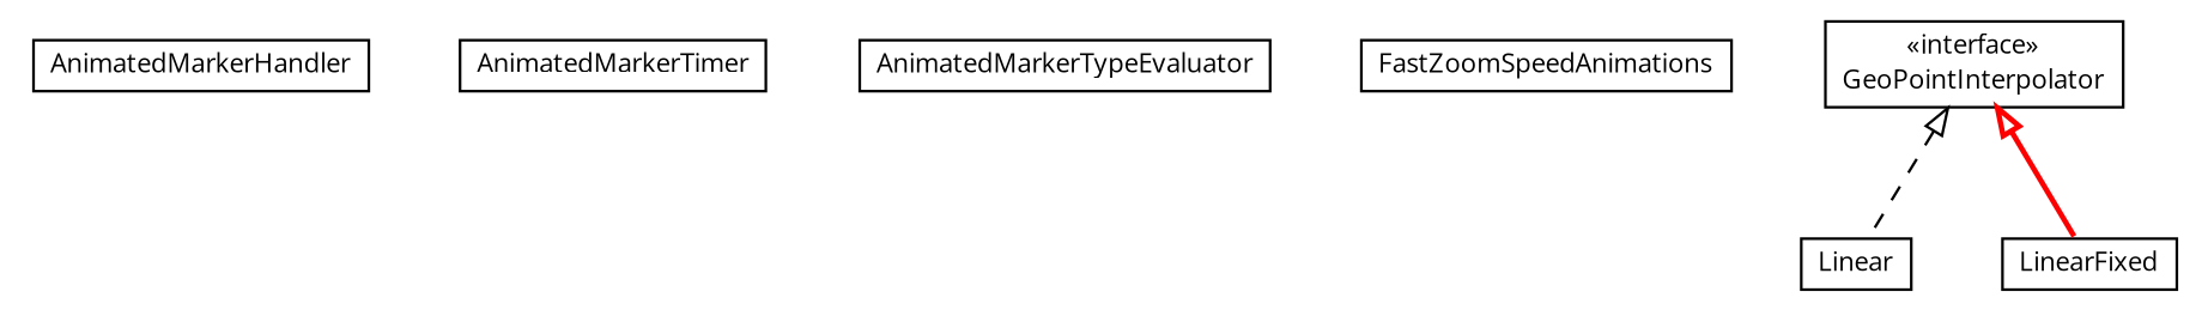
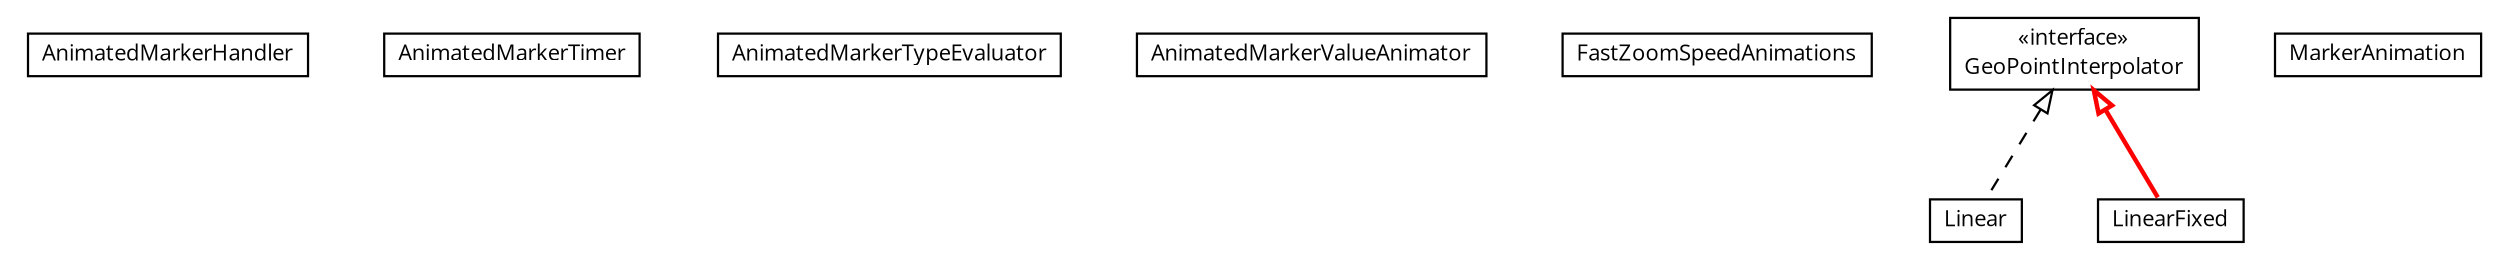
  digraph {
    fontname="Open Sans"
    nodesep=0.25
    ranksep=0.5
    node [fontcolor=black fontname="Open Sans" fontsize=10.0 shape=plaintext]
    edge [arrowtail=empty dir=back fontname="Open Sans" fontsize=10 headport=p labelfontname=arial labelfontsize=10 tailport=p]
    n1 [label=<<table title="org.osmdroid.samplefragments.animations.AnimatedMarkerHandler" border="0" cellborder="1" cellspacing="0" cellpadding="2" port="p" href="./AnimatedMarkerHandler.html"> 		<tr><td><table border="0" cellspacing="0" cellpadding="1"> <tr><td align="center" balign="center"> AnimatedMarkerHandler </td></tr> 		</table></td></tr> 		</table>>]
    n2 [label=<<table title="org.osmdroid.samplefragments.animations.AnimatedMarkerTimer" border="0" cellborder="1" cellspacing="0" cellpadding="2" port="p" href="./AnimatedMarkerTimer.html"> 		<tr><td><table border="0" cellspacing="0" cellpadding="1"> <tr><td align="center" balign="center"> AnimatedMarkerTimer </td></tr> 		</table></td></tr> 		</table>>]
    n3 [label=<<table title="org.osmdroid.samplefragments.animations.AnimatedMarkerTypeEvaluator" border="0" cellborder="1" cellspacing="0" cellpadding="2" port="p" href="./AnimatedMarkerTypeEvaluator.html"> 		<tr><td><table border="0" cellspacing="0" cellpadding="1"> <tr><td align="center" balign="center"> AnimatedMarkerTypeEvaluator </td></tr> 		</table></td></tr> 		</table>>]
+   n4 [label=<<table title="org.osmdroid.samplefragments.animations.AnimatedMarkerValueAnimator" border="0" cellborder="1" cellspacing="0" cellpadding="2" port="p" href="./AnimatedMarkerValueAnimator.html"> 		<tr><td><table border="0" cellspacing="0" cellpadding="1"> <tr><td align="center" balign="center"> AnimatedMarkerValueAnimator </td></tr> 		</table></td></tr> 		</table>>]
    n5 [label=<<table title="org.osmdroid.samplefragments.animations.FastZoomSpeedAnimations" border="0" cellborder="1" cellspacing="0" cellpadding="2" port="p" href="./FastZoomSpeedAnimations.html"> 		<tr><td><table border="0" cellspacing="0" cellpadding="1"> <tr><td align="center" balign="center"> FastZoomSpeedAnimations </td></tr> 		</table></td></tr> 		</table>>]
    n6 [label=<<table title="org.osmdroid.samplefragments.animations.GeoPointInterpolator" border="0" cellborder="1" cellspacing="0" cellpadding="2" port="p" href="./GeoPointInterpolator.html"> 		<tr><td><table border="0" cellspacing="0" cellpadding="1"> <tr><td align="center" balign="center"> &#171;interface&#187; </td></tr> <tr><td align="center" balign="center"> GeoPointInterpolator </td></tr> 		</table></td></tr> 		</table>>]
    n7 [label=<<table title="org.osmdroid.samplefragments.animations.GeoPointInterpolator.Linear" border="0" cellborder="1" cellspacing="0" cellpadding="2" port="p" href="./GeoPointInterpolator.Linear.html"> 		<tr><td><table border="0" cellspacing="0" cellpadding="1"> <tr><td align="center" balign="center"> Linear </td></tr> 		</table></td></tr> 		</table>>]
    n8 [label=<<table title="org.osmdroid.samplefragments.animations.GeoPointInterpolator.LinearFixed" border="0" cellborder="1" cellspacing="0" cellpadding="2" port="p" href="./GeoPointInterpolator.LinearFixed.html"> 		<tr><td><table border="0" cellspacing="0" cellpadding="1"> <tr><td align="center" balign="center"> LinearFixed </td></tr> 		</table></td></tr> 		</table>>]
+   n9 [label=<<table title="org.osmdroid.samplefragments.animations.MarkerAnimation" border="0" cellborder="1" cellspacing="0" cellpadding="2" port="p" href="./MarkerAnimation.html"> 		<tr><td><table border="0" cellspacing="0" cellpadding="1"> <tr><td align="center" balign="center"> MarkerAnimation </td></tr> 		</table></td></tr> 		</table>>]
    n6 -> n7 [color=black style=dashed]
    n6 -> n8 [color=red style=bold]
  }
